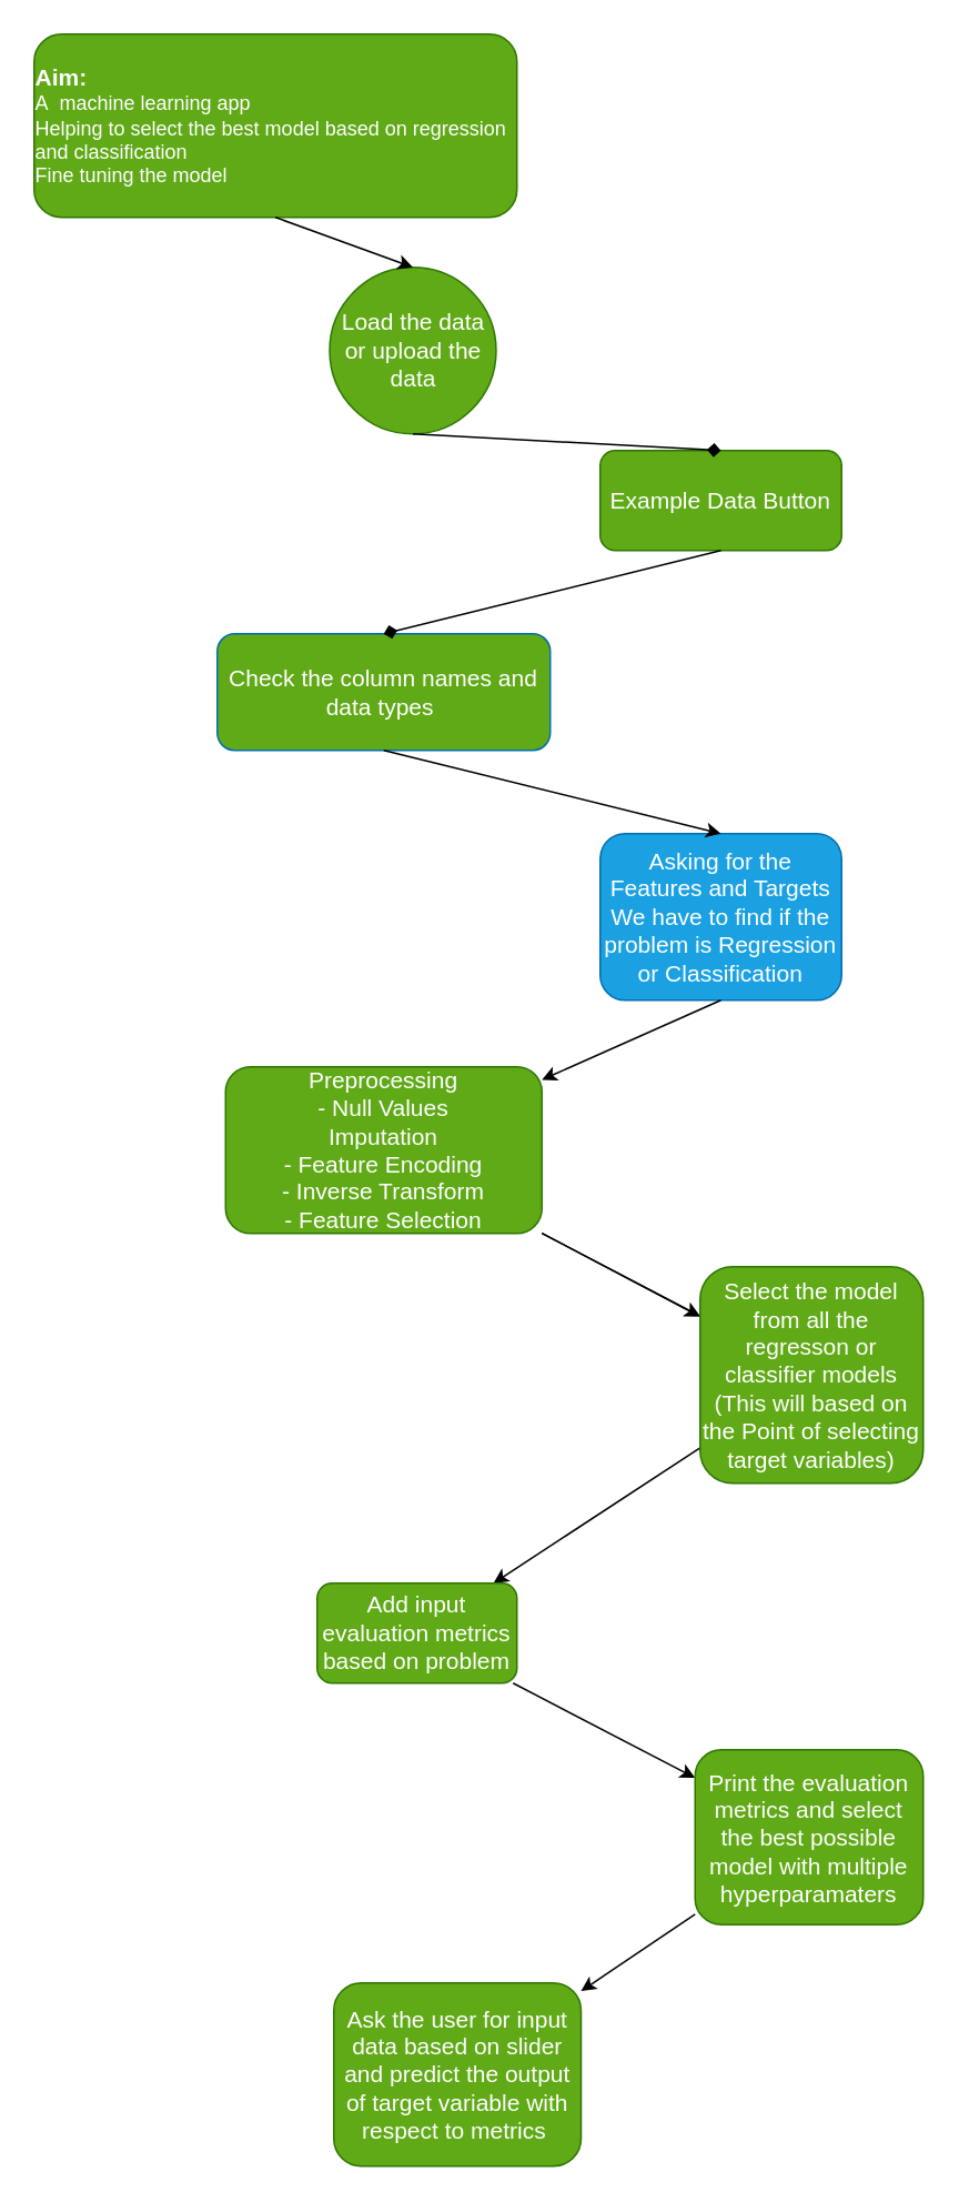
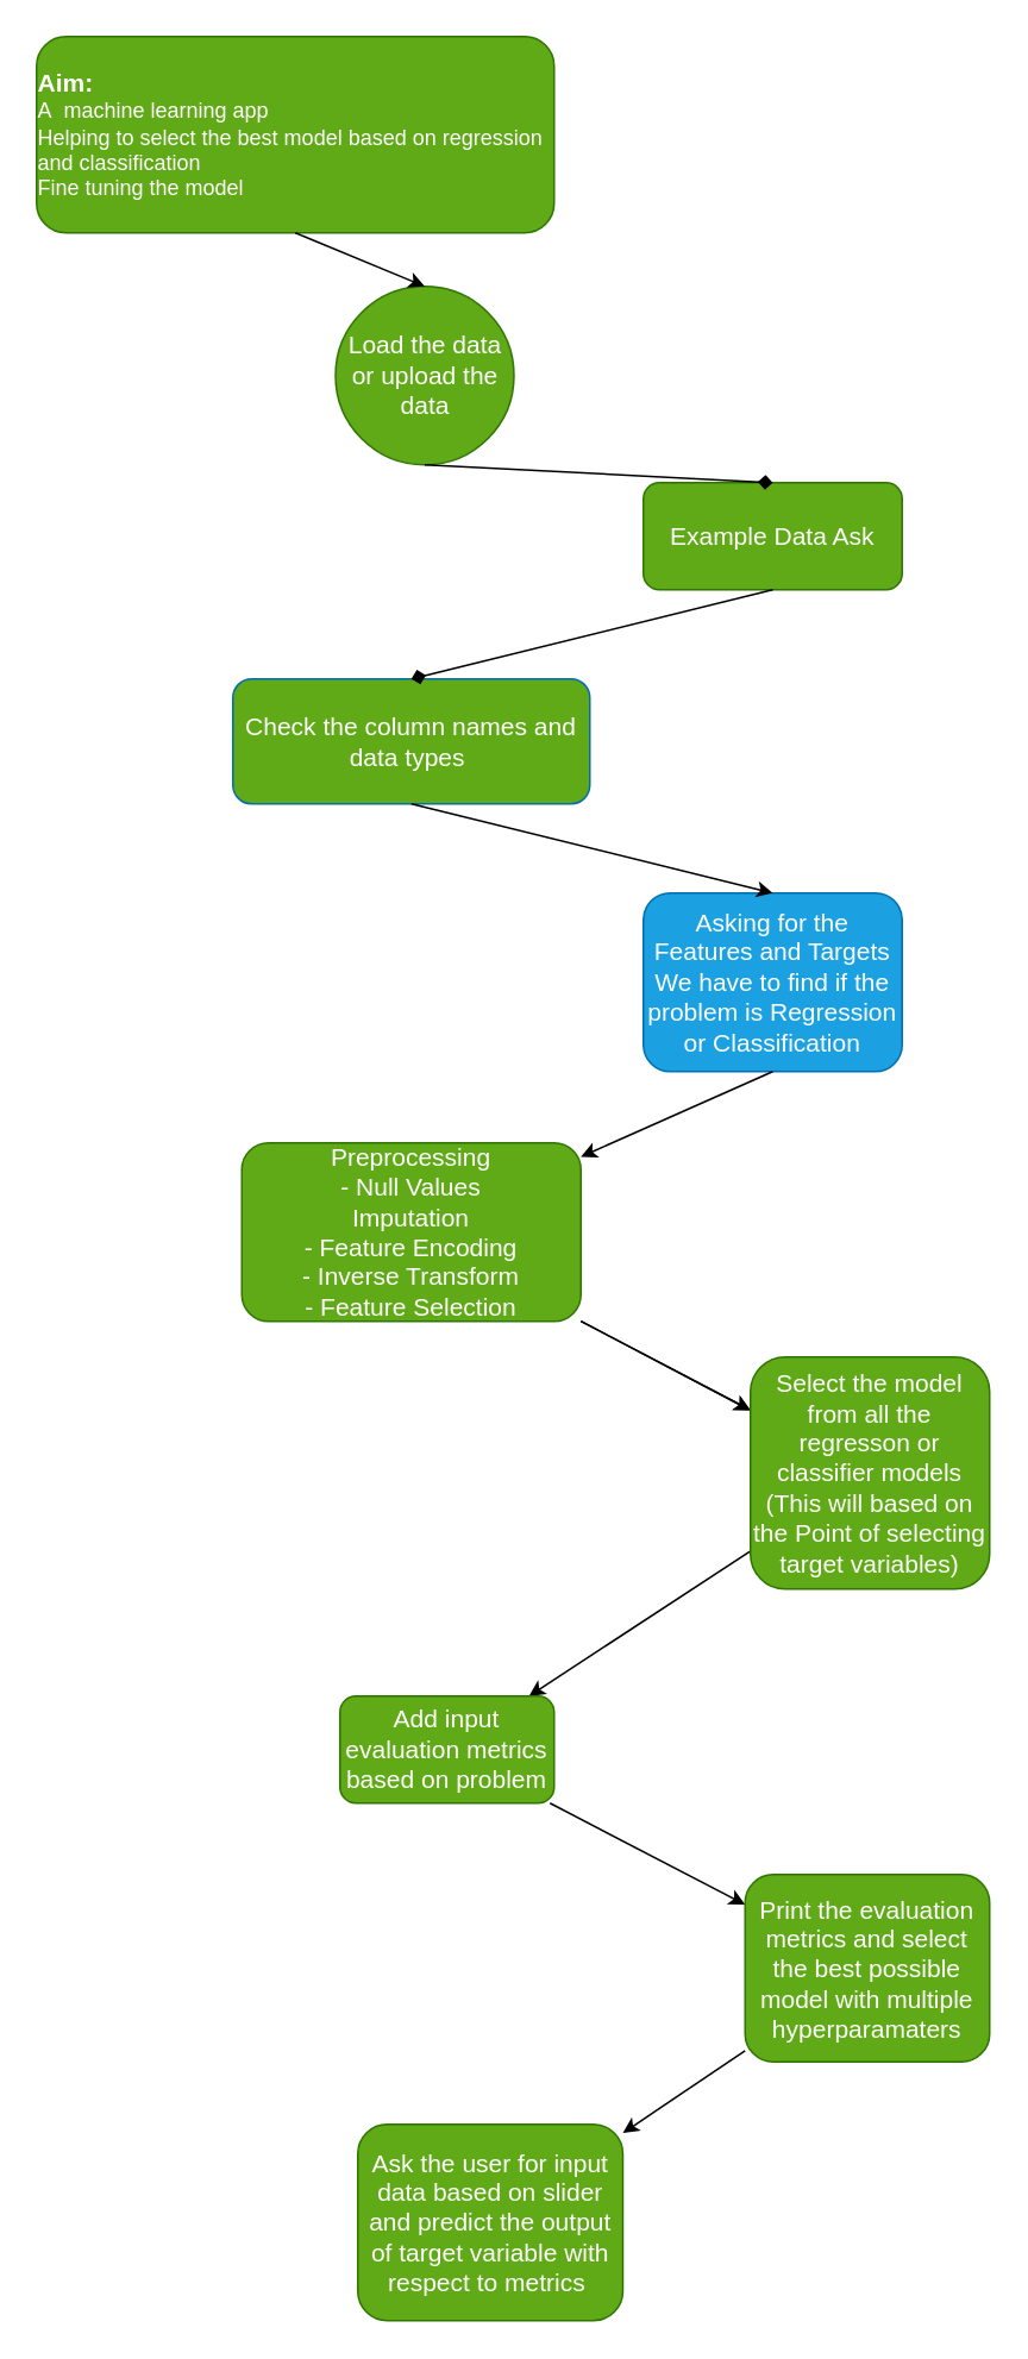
  <mxCell id="0" />
  <mxCell id="1" parent="0" />
  <mxCell id="2" value="&lt;div style=&quot;text-align: left;&quot;&gt;&lt;span style=&quot;background-color: initial;&quot;&gt;&lt;font style=&quot;font-size: 14px;&quot;&gt;&lt;b&gt;Aim:&lt;/b&gt;&lt;/font&gt;&lt;/span&gt;&lt;/div&gt;&lt;div style=&quot;&quot;&gt;&lt;div style=&quot;text-align: left;&quot;&gt;&lt;span style=&quot;background-color: initial;&quot;&gt;A&amp;nbsp; machine learning app&lt;/span&gt;&lt;/div&gt;&lt;span style=&quot;background-color: initial;&quot;&gt;&lt;div style=&quot;text-align: left;&quot;&gt;&lt;span style=&quot;background-color: initial;&quot;&gt;Helping to select the best model based on regression and classification&lt;/span&gt;&lt;/div&gt;&lt;/span&gt;&lt;span style=&quot;background-color: initial;&quot;&gt;&lt;div style=&quot;text-align: left;&quot;&gt;&lt;span style=&quot;background-color: initial;&quot;&gt;Fine tuning the model&amp;nbsp;&lt;/span&gt;&lt;/div&gt;&lt;/span&gt;&lt;/div&gt;" style="rounded=1;whiteSpace=wrap;html=1;fillColor=#60a917;fontColor=#ffffff;strokeColor=#2D7600;" parent="1" vertex="1"><mxGeometry x="20" y="20" width="290" height="110" as="geometry" /></mxCell>
- <mxCell id="3" value="Load the data or upload the data" style="ellipse;whiteSpace=wrap;html=1;aspect=fixed;fontSize=14;fillColor=#60a917;fontColor=#ffffff;strokeColor=#2D7600;" parent="1" vertex="1"><mxGeometry x="197.5" y="160" width="100" height="100" as="geometry" /></mxCell>
+ <mxCell id="3" value="Load the data or upload the data" style="ellipse;whiteSpace=wrap;html=1;aspect=fixed;fontSize=14;fillColor=#60a917;fontColor=#ffffff;strokeColor=#2D7600;" parent="1" vertex="1"><mxGeometry x="187.5" y="160" width="100" height="100" as="geometry" /></mxCell>
  <mxCell id="4" value="" style="endArrow=classic;html=1;fontSize=14;exitX=0.5;exitY=1;exitDx=0;exitDy=0;entryX=0.5;entryY=0;entryDx=0;entryDy=0;" parent="1" source="2" target="3" edge="1"><mxGeometry width="50" height="50" relative="1" as="geometry"><mxPoint x="400" y="210" as="sourcePoint" /><mxPoint x="450" y="160" as="targetPoint" /></mxGeometry></mxCell>
- <mxCell id="5" value="Example Data Button" style="rounded=1;whiteSpace=wrap;html=1;fontSize=14;fillColor=#60a917;fontColor=#ffffff;strokeColor=#2D7600;" parent="1" vertex="1"><mxGeometry x="360" y="270" width="145" height="60" as="geometry" /></mxCell>
+ <mxCell id="5" value="Example Data Ask" style="rounded=1;whiteSpace=wrap;html=1;fontSize=14;fillColor=#60a917;fontColor=#ffffff;strokeColor=#2D7600;" parent="1" vertex="1"><mxGeometry x="360" y="270" width="145" height="60" as="geometry" /></mxCell>
  <mxCell id="6" value="" style="endArrow=diamond;html=1;fontSize=14;exitX=0.5;exitY=1;exitDx=0;exitDy=0;entryX=0.5;entryY=0;entryDx=0;entryDy=0;" parent="1" source="3" target="5" edge="1"><mxGeometry width="50" height="50" relative="1" as="geometry"><mxPoint x="400" y="490" as="sourcePoint" /><mxPoint x="450" y="440" as="targetPoint" /></mxGeometry></mxCell>
  <mxCell id="7" value="Check the column names and data types&amp;nbsp;" style="rounded=1;whiteSpace=wrap;html=1;fontSize=14;fillColor=#60a917;fontColor=#ffffff;strokeColor=#006EAF;" parent="1" vertex="1"><mxGeometry x="130" y="380" width="200" height="70" as="geometry" /></mxCell>
  <mxCell id="8" value="" style="endArrow=diamond;html=1;fontSize=14;exitX=0.5;exitY=1;exitDx=0;exitDy=0;entryX=0.5;entryY=0;entryDx=0;entryDy=0;" parent="1" source="5" target="7" edge="1"><mxGeometry width="50" height="50" relative="1" as="geometry"><mxPoint x="400" y="480" as="sourcePoint" /><mxPoint x="450" y="430" as="targetPoint" /></mxGeometry></mxCell>
  <mxCell id="9" value="Asking for the Features and Targets&lt;br&gt;We have to find if the problem is Regression or Classification" style="rounded=1;whiteSpace=wrap;html=1;fontSize=14;fillColor=#1ba1e2;fontColor=#ffffff;strokeColor=#006EAF;" parent="1" vertex="1"><mxGeometry x="360" y="500" width="145" height="100" as="geometry" /></mxCell>
  <mxCell id="10" value="" style="endArrow=classic;html=1;fontSize=14;exitX=0.5;exitY=1;exitDx=0;exitDy=0;entryX=0.5;entryY=0;entryDx=0;entryDy=0;" parent="1" source="7" target="9" edge="1"><mxGeometry width="50" height="50" relative="1" as="geometry"><mxPoint x="400" y="470" as="sourcePoint" /><mxPoint x="450" y="420" as="targetPoint" /></mxGeometry></mxCell>
  <mxCell id="11" value="" style="edgeStyle=none;html=1;fontSize=14;" parent="1" source="13" target="16" edge="1"><mxGeometry relative="1" as="geometry" /></mxCell>
  <mxCell id="12" value="" style="edgeStyle=none;html=1;" edge="1" parent="1" source="13" target="16"><mxGeometry relative="1" as="geometry" /></mxCell>
  <mxCell id="13" value="Preprocessing&lt;br&gt;- Null Values&lt;br&gt;Imputation&lt;br&gt;- Feature Encoding&lt;br&gt;- Inverse Transform&lt;br&gt;- Feature Selection" style="rounded=1;whiteSpace=wrap;html=1;fontSize=14;fillColor=#60a917;fontColor=#ffffff;strokeColor=#2D7600;" parent="1" vertex="1"><mxGeometry x="135" y="640" width="190" height="100" as="geometry" /></mxCell>
  <mxCell id="14" value="" style="endArrow=classic;html=1;fontSize=14;exitX=0.5;exitY=1;exitDx=0;exitDy=0;" parent="1" source="9" target="13" edge="1"><mxGeometry width="50" height="50" relative="1" as="geometry"><mxPoint x="380" y="680" as="sourcePoint" /><mxPoint x="450" y="620" as="targetPoint" /></mxGeometry></mxCell>
  <mxCell id="15" value="" style="edgeStyle=none;html=1;fontSize=14;" parent="1" source="16" target="18" edge="1"><mxGeometry relative="1" as="geometry" /></mxCell>
  <mxCell id="16" value="Select the model from all the regresson or classifier models (This will based on the Point of selecting target variables)" style="rounded=1;whiteSpace=wrap;html=1;fontSize=14;fillColor=#60a917;strokeColor=#2D7600;fontColor=#ffffff;" parent="1" vertex="1"><mxGeometry x="420" y="760" width="134" height="130" as="geometry" /></mxCell>
  <mxCell id="17" value="" style="edgeStyle=none;html=1;fontSize=14;" parent="1" source="18" target="20" edge="1"><mxGeometry relative="1" as="geometry" /></mxCell>
  <mxCell id="18" value="Add input evaluation metrics based on problem" style="rounded=1;whiteSpace=wrap;html=1;fontSize=14;fillColor=#60a917;strokeColor=#2D7600;fontColor=#ffffff;" parent="1" vertex="1"><mxGeometry x="190" y="950" width="120" height="60" as="geometry" /></mxCell>
  <mxCell id="19" value="" style="edgeStyle=none;html=1;fontSize=14;" parent="1" source="20" target="21" edge="1"><mxGeometry relative="1" as="geometry" /></mxCell>
  <mxCell id="20" value="Print the evaluation metrics and select the best possible model with multiple hyperparamaters" style="rounded=1;whiteSpace=wrap;html=1;fontSize=14;fillColor=#60a917;strokeColor=#2D7600;fontColor=#ffffff;" parent="1" vertex="1"><mxGeometry x="417" y="1050" width="137" height="105" as="geometry" /></mxCell>
  <mxCell id="21" value="Ask the user for input data based on slider and predict the output of target variable with respect to metrics&amp;nbsp;" style="rounded=1;whiteSpace=wrap;html=1;fontSize=14;fillColor=#60a917;strokeColor=#2D7600;fontColor=#ffffff;" parent="1" vertex="1"><mxGeometry x="200" y="1190" width="148.5" height="110" as="geometry" /></mxCell>
